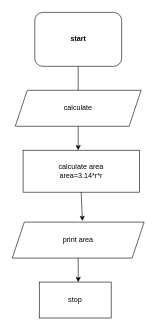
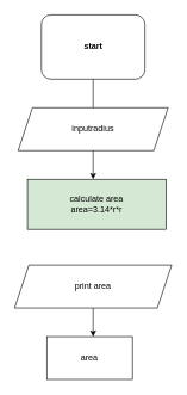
  <mxCell id="0" />
  <mxCell id="1" parent="0" />
  <mxCell id="2" value="start" style="whiteSpace=wrap;html=1;fontStyle=1;rounded=1;" vertex="1" parent="1"><mxGeometry x="57.5" y="20" width="145" height="90" as="geometry" /></mxCell>
  <mxCell id="3" style="edgeStyle=orthogonalEdgeStyle;rounded=0;orthogonalLoop=1;jettySize=auto;html=1;exitX=1;exitY=0.5;exitDx=0;exitDy=0;" edge="1" parent="1"><mxGeometry relative="1" as="geometry"><mxPoint x="220" y="170" as="targetPoint" /><mxPoint x="220" y="165" as="sourcePoint" /></mxGeometry></mxCell>
- <mxCell id="4" value="calculate" style="shape=parallelogram;perimeter=parallelogramPerimeter;whiteSpace=wrap;html=1;fixedSize=1;" vertex="1" parent="1"><mxGeometry x="25" y="150" width="210" height="60" as="geometry" /></mxCell>
- <mxCell id="5" value="calculate area&lt;br&gt;area=3.14*r*r" style="rounded=0;whiteSpace=wrap;html=1;" vertex="1" parent="1"><mxGeometry x="38" y="250" width="194" height="70" as="geometry" /></mxCell>
+ <mxCell id="4" value="inputradius" style="shape=parallelogram;perimeter=parallelogramPerimeter;whiteSpace=wrap;html=1;fixedSize=1;" vertex="1" parent="1"><mxGeometry x="25" y="150" width="210" height="60" as="geometry" /></mxCell>
+ <mxCell id="5" value="calculate area&lt;br&gt;area=3.14*r*r" style="rounded=0;whiteSpace=wrap;html=1;fillColor=#d5e8d4;" vertex="1" parent="1"><mxGeometry x="38" y="250" width="194" height="70" as="geometry" /></mxCell>
  <mxCell id="6" value="print area" style="shape=parallelogram;perimeter=parallelogramPerimeter;whiteSpace=wrap;html=1;fixedSize=1;" vertex="1" parent="1"><mxGeometry x="20" y="370" width="220" height="60" as="geometry" /></mxCell>
- <mxCell id="7" value="stop" style="rounded=0;whiteSpace=wrap;html=1;" vertex="1" parent="1"><mxGeometry x="65" y="470" width="120" height="60" as="geometry" /></mxCell>
+ <mxCell id="7" value="area" style="rounded=0;whiteSpace=wrap;html=1;" vertex="1" parent="1"><mxGeometry x="65" y="470" width="120" height="60" as="geometry" /></mxCell>
  <mxCell id="8" value="" style="endArrow=none;html=1;rounded=0;exitX=0.5;exitY=1;exitDx=0;exitDy=0;entryX=0.5;entryY=0;entryDx=0;entryDy=0;" edge="1" parent="1" source="2" target="4"><mxGeometry width="50" height="50" relative="1" as="geometry"><mxPoint x="100" y="450" as="sourcePoint" /><mxPoint x="120" y="220" as="targetPoint" /></mxGeometry></mxCell>
  <mxCell id="9" value="" style="endArrow=classic;html=1;rounded=0;exitX=0.5;exitY=1;exitDx=0;exitDy=0;" edge="1" parent="1" source="4"><mxGeometry width="50" height="50" relative="1" as="geometry"><mxPoint x="100" y="250" as="sourcePoint" /><mxPoint x="130" y="250" as="targetPoint" /><Array as="points" /></mxGeometry></mxCell>
- <mxCell id="10" value="" style="endArrow=classic;html=1;rounded=0;exitX=0.5;exitY=1;exitDx=0;exitDy=0;entryX=0.532;entryY=-0.033;entryDx=0;entryDy=0;entryPerimeter=0;" edge="1" parent="1" source="5" target="6"><mxGeometry width="50" height="50" relative="1" as="geometry"><mxPoint x="100" y="450" as="sourcePoint" /><mxPoint x="150" y="400" as="targetPoint" /></mxGeometry></mxCell>
  <mxCell id="11" value="" style="endArrow=classic;html=1;rounded=0;exitX=0.5;exitY=1;exitDx=0;exitDy=0;entryX=0.542;entryY=0;entryDx=0;entryDy=0;entryPerimeter=0;" edge="1" parent="1" source="6" target="7"><mxGeometry width="50" height="50" relative="1" as="geometry"><mxPoint x="100" y="450" as="sourcePoint" /><mxPoint x="130" y="460" as="targetPoint" /></mxGeometry></mxCell>
